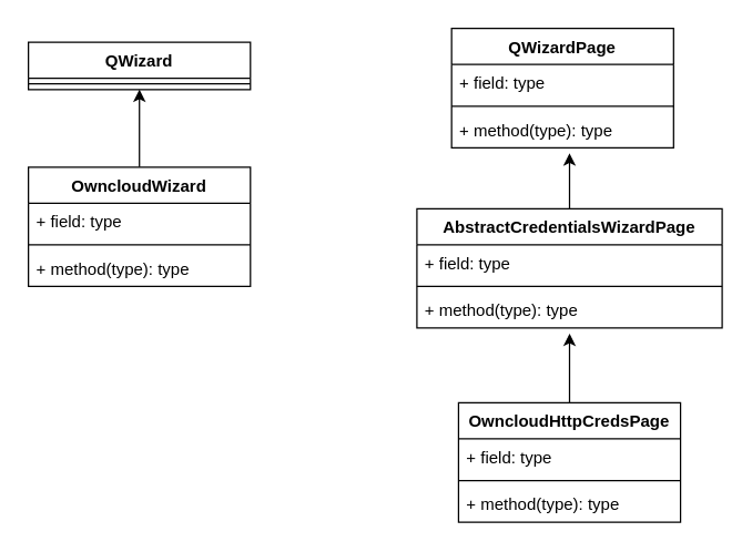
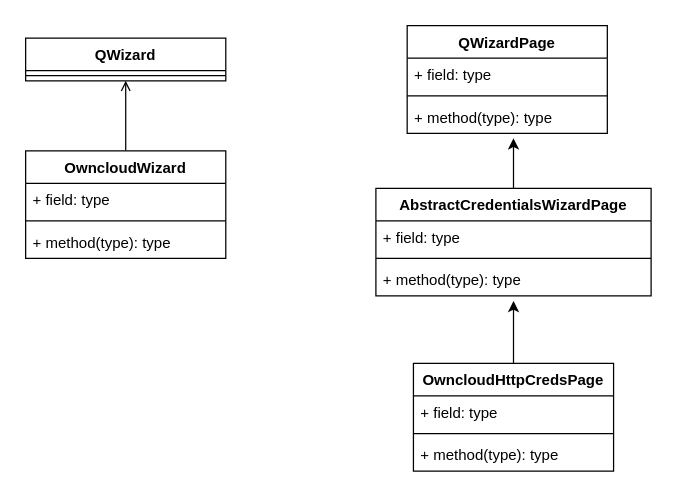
  <mxCell id="0" />
  <mxCell id="1" parent="0" />
  <mxCell id="2" value="QWizard&#10;" style="swimlane;fontStyle=1;align=center;verticalAlign=top;childLayout=stackLayout;horizontal=1;startSize=26;horizontalStack=0;resizeParent=1;resizeParentMax=0;resizeLast=0;collapsible=1;marginBottom=0;" vertex="1" parent="1"><mxGeometry x="20" y="30" width="160" height="34" as="geometry" /></mxCell>
  <mxCell id="3" value="" style="line;strokeWidth=1;fillColor=none;align=left;verticalAlign=middle;spacingTop=-1;spacingLeft=3;spacingRight=3;rotatable=0;labelPosition=right;points=[];portConstraint=eastwest;" vertex="1" parent="2"><mxGeometry y="26" width="160" height="8" as="geometry" /></mxCell>
- <mxCell id="4" style="edgeStyle=orthogonalEdgeStyle;rounded=0;orthogonalLoop=1;jettySize=auto;html=1;entryX=0.5;entryY=1;entryDx=0;entryDy=0;" edge="1" parent="1" source="5" target="2"><mxGeometry relative="1" as="geometry" /></mxCell>
+ <mxCell id="4" style="edgeStyle=orthogonalEdgeStyle;rounded=0;orthogonalLoop=1;jettySize=auto;html=1;entryX=0.5;entryY=1;entryDx=0;entryDy=0;endArrow=open;" edge="1" parent="1" source="5" target="2"><mxGeometry relative="1" as="geometry" /></mxCell>
  <mxCell id="5" value="OwncloudWizard" style="swimlane;fontStyle=1;align=center;verticalAlign=top;childLayout=stackLayout;horizontal=1;startSize=26;horizontalStack=0;resizeParent=1;resizeParentMax=0;resizeLast=0;collapsible=1;marginBottom=0;" vertex="1" parent="1"><mxGeometry x="20" y="120" width="160" height="86" as="geometry" /></mxCell>
  <mxCell id="6" value="+ field: type" style="text;strokeColor=none;fillColor=none;align=left;verticalAlign=top;spacingLeft=4;spacingRight=4;overflow=hidden;rotatable=0;points=[[0,0.5],[1,0.5]];portConstraint=eastwest;" vertex="1" parent="5"><mxGeometry y="26" width="160" height="26" as="geometry" /></mxCell>
  <mxCell id="7" value="" style="line;strokeWidth=1;fillColor=none;align=left;verticalAlign=middle;spacingTop=-1;spacingLeft=3;spacingRight=3;rotatable=0;labelPosition=right;points=[];portConstraint=eastwest;" vertex="1" parent="5"><mxGeometry y="52" width="160" height="8" as="geometry" /></mxCell>
  <mxCell id="8" value="+ method(type): type" style="text;strokeColor=none;fillColor=none;align=left;verticalAlign=top;spacingLeft=4;spacingRight=4;overflow=hidden;rotatable=0;points=[[0,0.5],[1,0.5]];portConstraint=eastwest;" vertex="1" parent="5"><mxGeometry y="60" width="160" height="26" as="geometry" /></mxCell>
  <mxCell id="9" style="edgeStyle=orthogonalEdgeStyle;rounded=0;orthogonalLoop=1;jettySize=auto;html=1;" edge="1" parent="1" source="10"><mxGeometry relative="1" as="geometry"><mxPoint x="410" y="110" as="targetPoint" /></mxGeometry></mxCell>
  <mxCell id="10" value="AbstractCredentialsWizardPage" style="swimlane;fontStyle=1;align=center;verticalAlign=top;childLayout=stackLayout;horizontal=1;startSize=26;horizontalStack=0;resizeParent=1;resizeParentMax=0;resizeLast=0;collapsible=1;marginBottom=0;" vertex="1" parent="1"><mxGeometry x="300" y="150" width="220" height="86" as="geometry" /></mxCell>
  <mxCell id="11" value="+ field: type" style="text;strokeColor=none;fillColor=none;align=left;verticalAlign=top;spacingLeft=4;spacingRight=4;overflow=hidden;rotatable=0;points=[[0,0.5],[1,0.5]];portConstraint=eastwest;" vertex="1" parent="10"><mxGeometry y="26" width="220" height="26" as="geometry" /></mxCell>
  <mxCell id="12" value="" style="line;strokeWidth=1;fillColor=none;align=left;verticalAlign=middle;spacingTop=-1;spacingLeft=3;spacingRight=3;rotatable=0;labelPosition=right;points=[];portConstraint=eastwest;" vertex="1" parent="10"><mxGeometry y="52" width="220" height="8" as="geometry" /></mxCell>
  <mxCell id="13" value="+ method(type): type" style="text;strokeColor=none;fillColor=none;align=left;verticalAlign=top;spacingLeft=4;spacingRight=4;overflow=hidden;rotatable=0;points=[[0,0.5],[1,0.5]];portConstraint=eastwest;" vertex="1" parent="10"><mxGeometry y="60" width="220" height="26" as="geometry" /></mxCell>
  <mxCell id="14" value="QWizardPage" style="swimlane;fontStyle=1;align=center;verticalAlign=top;childLayout=stackLayout;horizontal=1;startSize=26;horizontalStack=0;resizeParent=1;resizeParentMax=0;resizeLast=0;collapsible=1;marginBottom=0;" vertex="1" parent="1"><mxGeometry x="325" y="20" width="160" height="86" as="geometry" /></mxCell>
  <mxCell id="15" value="+ field: type" style="text;strokeColor=none;fillColor=none;align=left;verticalAlign=top;spacingLeft=4;spacingRight=4;overflow=hidden;rotatable=0;points=[[0,0.5],[1,0.5]];portConstraint=eastwest;" vertex="1" parent="14"><mxGeometry y="26" width="160" height="26" as="geometry" /></mxCell>
  <mxCell id="16" value="" style="line;strokeWidth=1;fillColor=none;align=left;verticalAlign=middle;spacingTop=-1;spacingLeft=3;spacingRight=3;rotatable=0;labelPosition=right;points=[];portConstraint=eastwest;" vertex="1" parent="14"><mxGeometry y="52" width="160" height="8" as="geometry" /></mxCell>
  <mxCell id="17" value="+ method(type): type" style="text;strokeColor=none;fillColor=none;align=left;verticalAlign=top;spacingLeft=4;spacingRight=4;overflow=hidden;rotatable=0;points=[[0,0.5],[1,0.5]];portConstraint=eastwest;" vertex="1" parent="14"><mxGeometry y="60" width="160" height="26" as="geometry" /></mxCell>
  <mxCell id="18" style="edgeStyle=orthogonalEdgeStyle;rounded=0;orthogonalLoop=1;jettySize=auto;html=1;exitX=0.5;exitY=0;exitDx=0;exitDy=0;" edge="1" parent="1" source="19"><mxGeometry relative="1" as="geometry"><mxPoint x="410" y="240" as="targetPoint" /></mxGeometry></mxCell>
  <mxCell id="19" value="OwncloudHttpCredsPage" style="swimlane;fontStyle=1;align=center;verticalAlign=top;childLayout=stackLayout;horizontal=1;startSize=26;horizontalStack=0;resizeParent=1;resizeParentMax=0;resizeLast=0;collapsible=1;marginBottom=0;" vertex="1" parent="1"><mxGeometry x="330" y="290" width="160" height="86" as="geometry" /></mxCell>
  <mxCell id="20" value="+ field: type" style="text;strokeColor=none;fillColor=none;align=left;verticalAlign=top;spacingLeft=4;spacingRight=4;overflow=hidden;rotatable=0;points=[[0,0.5],[1,0.5]];portConstraint=eastwest;" vertex="1" parent="19"><mxGeometry y="26" width="160" height="26" as="geometry" /></mxCell>
  <mxCell id="21" value="" style="line;strokeWidth=1;fillColor=none;align=left;verticalAlign=middle;spacingTop=-1;spacingLeft=3;spacingRight=3;rotatable=0;labelPosition=right;points=[];portConstraint=eastwest;" vertex="1" parent="19"><mxGeometry y="52" width="160" height="8" as="geometry" /></mxCell>
  <mxCell id="22" value="+ method(type): type" style="text;strokeColor=none;fillColor=none;align=left;verticalAlign=top;spacingLeft=4;spacingRight=4;overflow=hidden;rotatable=0;points=[[0,0.5],[1,0.5]];portConstraint=eastwest;" vertex="1" parent="19"><mxGeometry y="60" width="160" height="26" as="geometry" /></mxCell>
